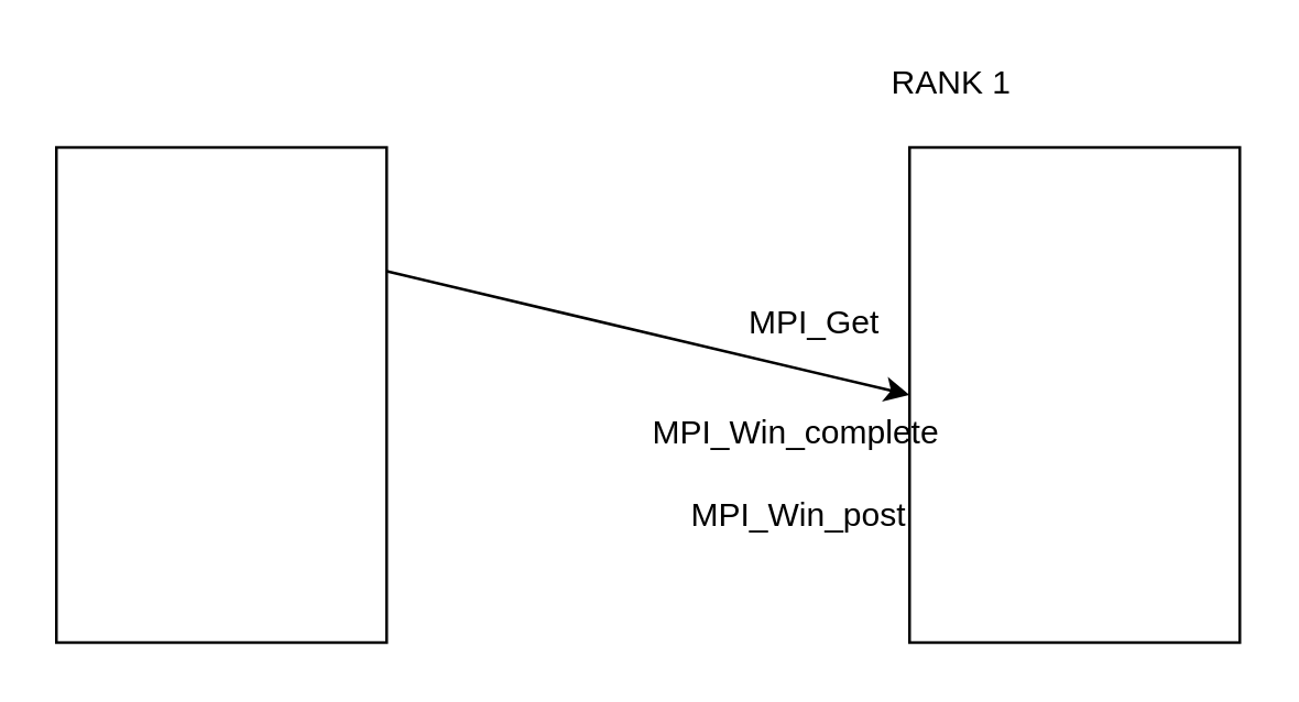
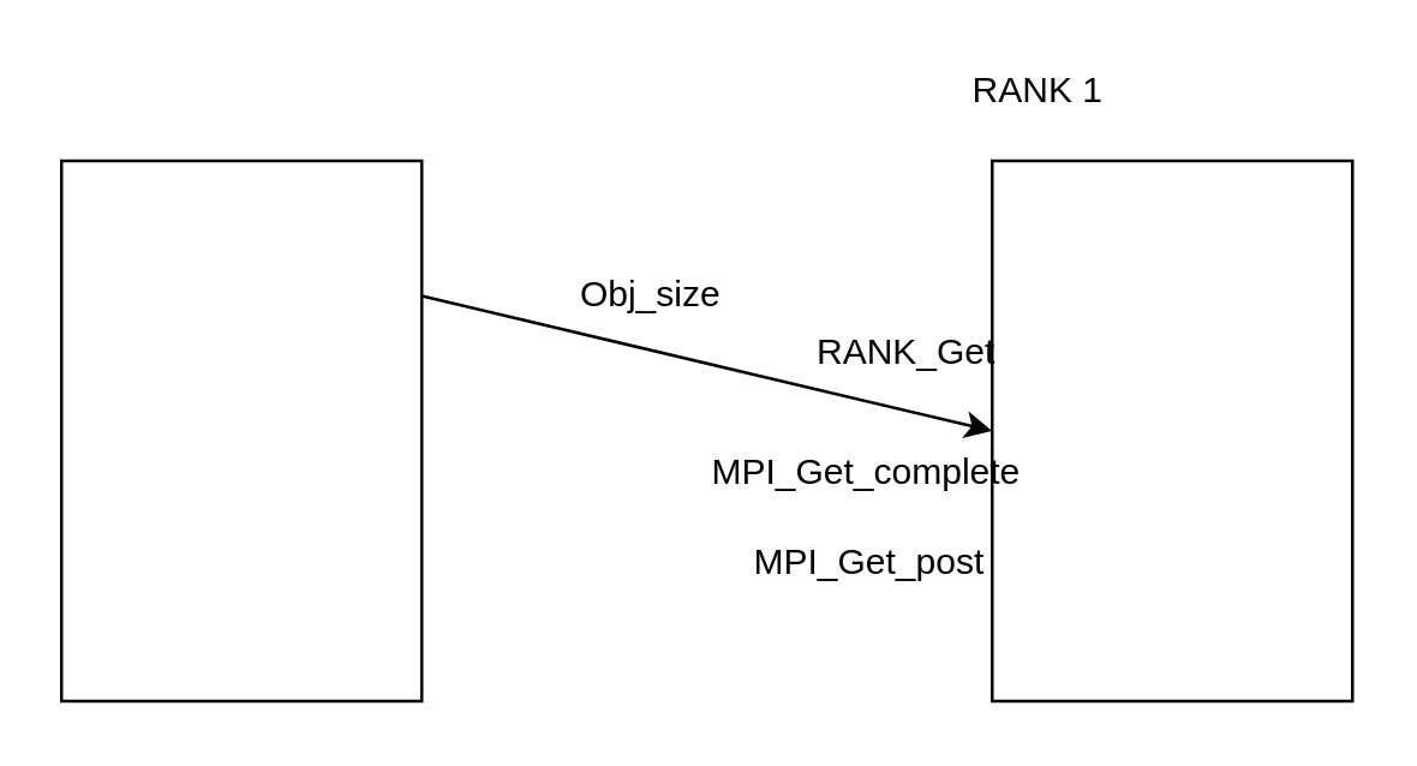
  <mxCell id="0" />
  <mxCell id="1" parent="0" />
  <mxCell id="2" value="" style="rounded=0;whiteSpace=wrap;html=1;" vertex="1" parent="1"><mxGeometry x="20" y="53" width="120" height="180" as="geometry" /></mxCell>
  <mxCell id="3" value="" style="rounded=0;whiteSpace=wrap;html=1;" vertex="1" parent="1"><mxGeometry x="330" y="53" width="120" height="180" as="geometry" /></mxCell>
  <mxCell id="4" value="RANK 1" style="text;html=1;align=center;verticalAlign=middle;resizable=0;points=[];autosize=1;" vertex="1" parent="1"><mxGeometry x="315" y="20" width="60" height="20" as="geometry" /></mxCell>
  <mxCell id="5" value="" style="endArrow=classic;html=1;exitX=1;exitY=0.25;exitDx=0;exitDy=0;entryX=0;entryY=0.5;entryDx=0;entryDy=0;" edge="1" parent="1" source="2" target="3"><mxGeometry width="50" height="50" relative="1" as="geometry"><mxPoint x="190" y="193" as="sourcePoint" /><mxPoint x="240" y="143" as="targetPoint" /></mxGeometry></mxCell>
- <mxCell id="6" value="MPI_Win_post" style="text;whiteSpace=wrap;html=1;" vertex="1" parent="1"><mxGeometry x="249" y="173" width="100" height="30" as="geometry" /></mxCell>
- <mxCell id="7" value="MPI_Win_complete" style="text;whiteSpace=wrap;html=1;" vertex="1" parent="1"><mxGeometry x="235" y="143" width="130" height="30" as="geometry" /></mxCell>
- <mxCell id="8" value="MPI_Get" style="text;whiteSpace=wrap;html=1;" vertex="1" parent="1"><mxGeometry x="270" y="103" width="70" height="30" as="geometry" /></mxCell>
+ <mxCell id="6" value="MPI_Get_post" style="text;whiteSpace=wrap;html=1;" vertex="1" parent="1"><mxGeometry x="249" y="173" width="100" height="30" as="geometry" /></mxCell>
+ <mxCell id="7" value="MPI_Get_complete" style="text;whiteSpace=wrap;html=1;" vertex="1" parent="1"><mxGeometry x="235" y="143" width="130" height="30" as="geometry" /></mxCell>
+ <mxCell id="8" value="RANK_Get" style="text;whiteSpace=wrap;html=1;" vertex="1" parent="1"><mxGeometry x="270" y="103" width="70" height="30" as="geometry" /></mxCell>
+ <mxCell id="9" value="Obj_size" style="text;html=1;align=center;verticalAlign=middle;resizable=0;points=[];autosize=1;" vertex="1" parent="1"><mxGeometry x="186" y="88" width="60" height="20" as="geometry" /></mxCell>
